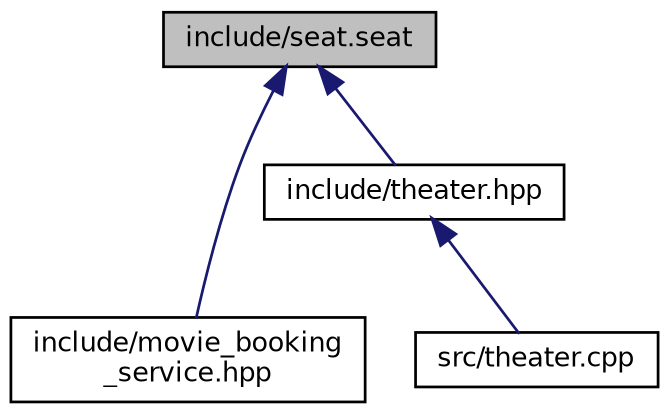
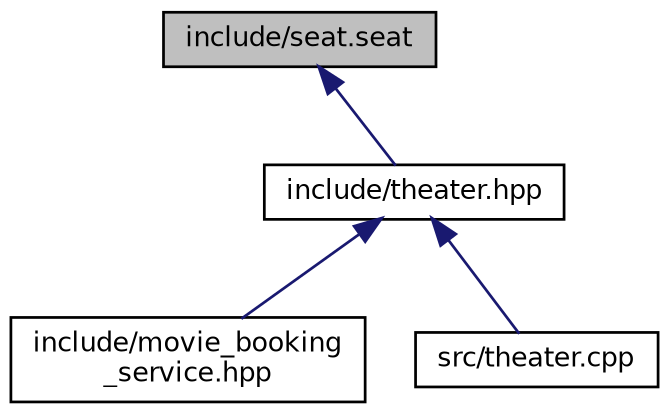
  digraph {
    node [color=black fillcolor=white fontname=Helvetica fontsize=10 shape=record style=filled]
    edge [color=midnightblue dir=back fontname=Helvetica fontsize=10 labelfontname=Helvetica labelfontsize=10 style=solid]
    n1 [fillcolor=grey75 fontcolor=black height=0.2 label="include/seat.seat" width=0.4]
    n2 [height=0.2 label="include/theater.hpp" width=0.4]
    n3 [height=0.2 label="include/movie_booking\l_service.hpp" width=0.4]
    n4 [height=0.2 label="src/theater.cpp" width=0.4]
    n1 -> n2
-   n1 -> n3
+   n2 -> n3
    n2 -> n4
  }
